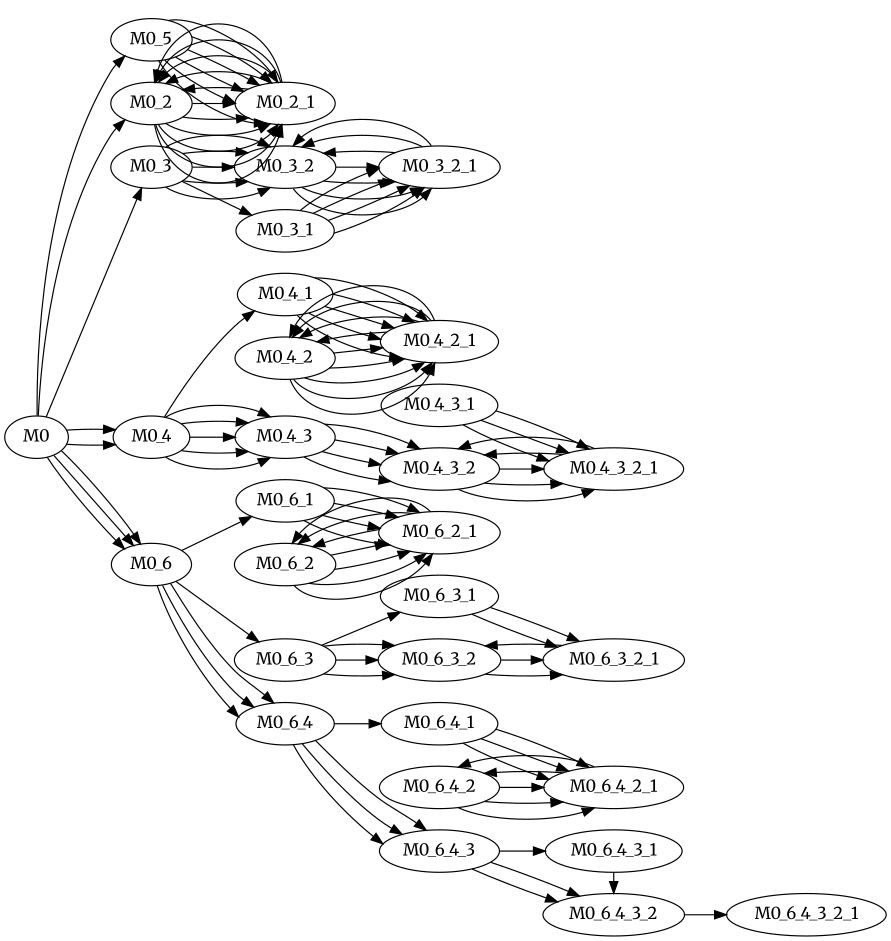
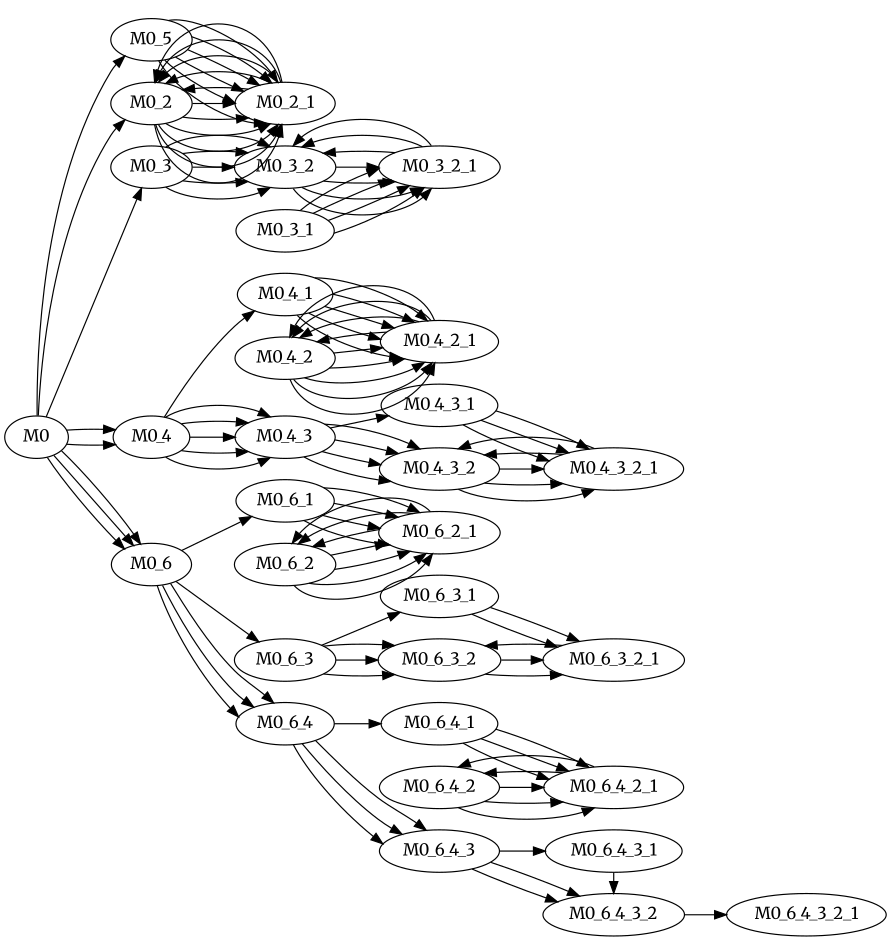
  digraph {
    fontname=Merriweather
    rankdir=LR
    node [fontname=Merriweather]
    edge [fontname=Merriweather]
    n1 [label=M0_5]
    M0_2
    M0_3
    M0_4
    M0_6
    M0_6_1
    M0_6_2
    M0_6_3
    M0_6_4
    M0_6_4_1
    M0_6_4_2
    M0_6_4_3
    M0_6_4_3_1
    M0_6_4_3_2
    M0_6_4_3_2_1
    M0_6_4_2_1
    M0_6_3_1
    M0_6_3_2
    M0_6_3_2_1
    M0_6_2_1
    M0_4_1
    M0_4_2
    M0_4_3
    M0_4_3_1
    M0_4_3_2
    M0_4_3_2_1
    M0_3_2
    M0_4_2_1
    M0_3_1
    M0_3_2_1
    M0_2_1
    M0
    subgraph sub_1 {
      rank=same
      n1
      M0_2
      M0_3
      M0_4
      M0_6
    }
    subgraph sub_2 {
      rank=same
      M0_6_1
      M0_6_2
      M0_6_3
      M0_6_4
    }
    subgraph sub_3 {
      rank=same
      M0_6_4_1
      M0_6_4_2
      M0_6_4_3
    }
    subgraph sub_4 {
      rank=same
      M0_6_4_3_1
      M0_6_4_3_2
    }
    subgraph sub_5 {
      rank=same
      M0_6_4_3_2_1
    }
    subgraph sub_6 {
      rank=same
      M0_6_4_3_2
    }
    subgraph sub_7 {
      rank=same
      M0_6_4_2_1
    }
    subgraph sub_8 {
      rank=same
      M0_6_4_2
    }
    subgraph sub_9 {
      rank=same
      M0_6_4_2_1
    }
    subgraph sub_10 {
      rank=same
      M0_6_3_1
      M0_6_3_2
    }
    subgraph sub_11 {
      rank=same
      M0_6_3_2_1
    }
    subgraph sub_12 {
      rank=same
      M0_6_3_2
    }
    subgraph sub_13 {
      rank=same
      M0_6_3_2_1
    }
    subgraph sub_14 {
      rank=same
      M0_6_2_1
    }
    subgraph sub_15 {
      rank=same
      M0_6_2
    }
    subgraph sub_16 {
      rank=same
      M0_6_2_1
    }
    subgraph sub_17 {
      rank=same
      M0_4_1
      M0_4_2
      M0_4_3
    }
    subgraph sub_18 {
      rank=same
      M0_4_3_1
      M0_4_3_2
    }
    subgraph sub_19 {
      rank=same
      M0_4_3_2_1
    }
    subgraph sub_20 {
      rank=same
      M0_3_2
    }
    subgraph sub_21 {
      rank=same
      M0_4_3_2
    }
    subgraph sub_22 {
      rank=same
      M0_4_3_2_1
    }
    subgraph sub_23 {
      rank=same
      M0_4_2_1
    }
    subgraph sub_24 {
      rank=same
      M0_4_2
    }
    subgraph sub_25 {
      rank=same
      M0_4_2_1
    }
    subgraph sub_26 {
      rank=same
      M0_3_2
      M0_3_1
    }
    subgraph sub_27 {
      rank=same
      M0_3_2_1
    }
    subgraph sub_28 {
      rank=same
      M0_3_2_1
    }
    subgraph sub_29 {
      rank=same
      M0_2_1
    }
    subgraph sub_30 {
      rank=same
      M0_2
    }
    subgraph sub_31 {
      rank=same
      M0_2_1
    }
    n1 -> M0_2_1
    n1 -> M0_2_1
    n1 -> M0_2_1
    n1 -> M0_2_1
    n1 -> M0_2_1
    n1 -> M0_2_1
    M0_2 -> M0_2_1
    M0_2 -> M0_2_1
    M0_2 -> M0_2_1
    M0_2 -> M0_2_1
    M0_2 -> M0_2_1
    M0_2 -> M0_2_1
    M0_3 -> M0_3_2
    M0_3 -> M0_3_2
    M0_3 -> M0_3_2
    M0_3 -> M0_3_2
    M0_3 -> M0_3_2
-   M0_3 -> M0_3_1
    M0_4 -> M0_4_1
    M0_4 -> M0_4_3
    M0_4 -> M0_4_3
    M0_4 -> M0_4_3
    M0_4 -> M0_4_3
    M0_4 -> M0_4_3
    M0_6 -> M0_6_1
    M0_6 -> M0_6_3
    M0_6 -> M0_6_4
    M0_6 -> M0_6_4
    M0_6 -> M0_6_4
    M0_6_1 -> M0_6_2_1
    M0_6_1 -> M0_6_2_1
    M0_6_1 -> M0_6_2_1
    M0_6_1 -> M0_6_2_1
    M0_6_2 -> M0_6_2_1
    M0_6_2 -> M0_6_2_1
    M0_6_2 -> M0_6_2_1
    M0_6_2 -> M0_6_2_1
    M0_6_3 -> M0_6_3_1
    M0_6_3 -> M0_6_3_2
    M0_6_3 -> M0_6_3_2
    M0_6_3 -> M0_6_3_2
    M0_6_4 -> M0_6_4_1
    M0_6_4 -> M0_6_4_3
    M0_6_4 -> M0_6_4_3
    M0_6_4 -> M0_6_4_3
    M0_6_4_1 -> M0_6_4_2_1
    M0_6_4_1 -> M0_6_4_2_1
    M0_6_4_1 -> M0_6_4_2_1
    M0_6_4_2 -> M0_6_4_2_1
    M0_6_4_2 -> M0_6_4_2_1
    M0_6_4_2 -> M0_6_4_2_1
    M0_6_4_3 -> M0_6_4_3_1
    M0_6_4_3 -> M0_6_4_3_2
    M0_6_4_3 -> M0_6_4_3_2
    M0_6_4_3_1 -> M0_6_4_3_2
    M0_6_4_3_2 -> M0_6_4_3_2_1
    M0_6_4_2_1 -> M0_6_4_2
    M0_6_4_2_1 -> M0_6_4_2
    M0_6_3_1 -> M0_6_3_2_1
    M0_6_3_1 -> M0_6_3_2_1
    M0_6_3_2 -> M0_6_3_2_1
    M0_6_3_2 -> M0_6_3_2_1
    M0_6_3_2_1 -> M0_6_3_2
    M0_6_2_1 -> M0_6_2
    M0_6_2_1 -> M0_6_2
    M0_6_2_1 -> M0_6_2
    M0_4_1 -> M0_4_2_1
    M0_4_1 -> M0_4_2_1
    M0_4_1 -> M0_4_2_1
    M0_4_1 -> M0_4_2_1
    M0_4_1 -> M0_4_2_1
    M0_4_2 -> M0_4_2_1
    M0_4_2 -> M0_4_2_1
    M0_4_2 -> M0_4_2_1
    M0_4_2 -> M0_4_2_1
    M0_4_2 -> M0_4_2_1
+   M0_4_3 -> M0_4_3_1
    M0_4_3 -> M0_4_3_2
    M0_4_3 -> M0_4_3_2
    M0_4_3 -> M0_4_3_2
    M0_4_3 -> M0_4_3_2
    M0_4_3_1 -> M0_4_3_2_1
    M0_4_3_1 -> M0_4_3_2_1
    M0_4_3_1 -> M0_4_3_2_1
    M0_4_3_2 -> M0_4_3_2_1
    M0_4_3_2 -> M0_4_3_2_1
    M0_4_3_2 -> M0_4_3_2_1
    M0_4_3_2_1 -> M0_4_3_2
    M0_4_3_2_1 -> M0_4_3_2
    M0_3_2 -> M0_3_2_1
    M0_3_2 -> M0_3_2_1
    M0_3_2 -> M0_3_2_1
    M0_3_2 -> M0_3_2_1
    M0_4_2_1 -> M0_4_2
    M0_4_2_1 -> M0_4_2
    M0_4_2_1 -> M0_4_2
    M0_4_2_1 -> M0_4_2
    M0_3_1 -> M0_3_2_1
    M0_3_1 -> M0_3_2_1
    M0_3_1 -> M0_3_2_1
    M0_3_1 -> M0_3_2_1
    M0_3_2_1 -> M0_3_2
    M0_3_2_1 -> M0_3_2
    M0_3_2_1 -> M0_3_2
    M0_2_1 -> M0_2
    M0_2_1 -> M0_2
    M0_2_1 -> M0_2
    M0_2_1 -> M0_2
    M0_2_1 -> M0_2
    M0 -> n1
    M0 -> M0_2
    M0 -> M0_3
    M0 -> M0_4
    M0 -> M0_4
    M0 -> M0_6
    M0 -> M0_6
    M0 -> M0_6
  }
